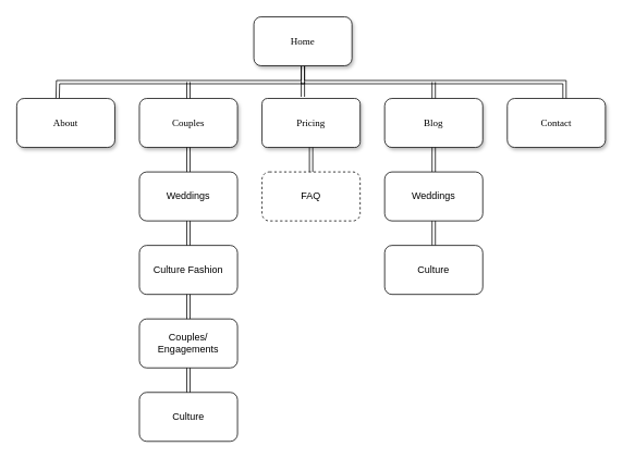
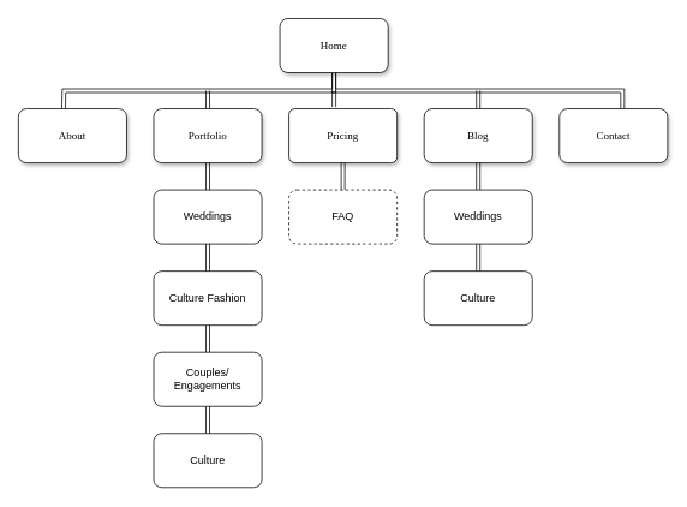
  <mxCell id="0" />
  <mxCell id="1" parent="0" />
  <mxCell id="2" style="edgeStyle=orthogonalEdgeStyle;shape=link;rounded=0;orthogonalLoop=1;jettySize=auto;html=1;exitX=0.5;exitY=1;exitDx=0;exitDy=0;" edge="1" parent="1" source="4"><mxGeometry relative="1" as="geometry"><mxPoint x="690" y="130" as="targetPoint" /><Array as="points"><mxPoint x="370" y="100" /><mxPoint x="690" y="100" /></Array></mxGeometry></mxCell>
  <mxCell id="3" style="edgeStyle=orthogonalEdgeStyle;shape=link;rounded=0;orthogonalLoop=1;jettySize=auto;html=1;exitX=0.5;exitY=1;exitDx=0;exitDy=0;" edge="1" parent="1" source="4"><mxGeometry relative="1" as="geometry"><mxPoint x="70" y="120" as="targetPoint" /></mxGeometry></mxCell>
  <mxCell id="4" value="Home" style="whiteSpace=wrap;html=1;rounded=1;shadow=1;labelBackgroundColor=none;strokeWidth=1;fontFamily=Verdana;fontSize=12;align=center;" parent="1" vertex="1"><mxGeometry x="310" y="20" width="120" height="60" as="geometry" /></mxCell>
  <mxCell id="5" value="&lt;span&gt;Contact&lt;/span&gt;" style="whiteSpace=wrap;html=1;rounded=1;shadow=1;labelBackgroundColor=none;strokeWidth=1;fontFamily=Verdana;fontSize=12;align=center;" parent="1" vertex="1"><mxGeometry x="620" y="120" width="120" height="60" as="geometry" /></mxCell>
  <mxCell id="6" value="&lt;span&gt;About&lt;/span&gt;" style="whiteSpace=wrap;html=1;rounded=1;shadow=1;labelBackgroundColor=none;strokeWidth=1;fontFamily=Verdana;fontSize=12;align=center;" parent="1" vertex="1"><mxGeometry x="20" y="120" width="120" height="60" as="geometry" /></mxCell>
- <mxCell id="7" value="&lt;span&gt;Couples&lt;/span&gt;" style="whiteSpace=wrap;html=1;rounded=1;shadow=1;labelBackgroundColor=none;strokeWidth=1;fontFamily=Verdana;fontSize=12;align=center;" parent="1" vertex="1"><mxGeometry x="170" y="120" width="120" height="60" as="geometry" /></mxCell>
+ <mxCell id="7" value="&lt;span&gt;Portfolio&lt;/span&gt;" style="whiteSpace=wrap;html=1;rounded=1;shadow=1;labelBackgroundColor=none;strokeWidth=1;fontFamily=Verdana;fontSize=12;align=center;" parent="1" vertex="1"><mxGeometry x="170" y="120" width="120" height="60" as="geometry" /></mxCell>
  <mxCell id="8" value="&lt;span&gt;Blog&lt;/span&gt;" style="whiteSpace=wrap;html=1;rounded=1;shadow=1;labelBackgroundColor=none;strokeWidth=1;fontFamily=Verdana;fontSize=12;align=center;" parent="1" vertex="1"><mxGeometry x="470" y="120" width="120" height="60" as="geometry" /></mxCell>
  <mxCell id="9" value="&lt;span&gt;Pricing&lt;/span&gt;" style="whiteSpace=wrap;html=1;rounded=1;shadow=1;labelBackgroundColor=none;strokeWidth=1;fontFamily=Verdana;fontSize=12;align=center;arcSize=11;" parent="1" vertex="1"><mxGeometry x="320" y="120" width="120" height="60" as="geometry" /></mxCell>
  <mxCell id="10" value="" style="endArrow=none;html=1;shape=link;" edge="1" parent="1"><mxGeometry width="50" height="50" relative="1" as="geometry"><mxPoint x="370" y="118" as="sourcePoint" /><mxPoint x="370" y="100" as="targetPoint" /></mxGeometry></mxCell>
  <mxCell id="11" value="" style="endArrow=none;html=1;entryX=0.5;entryY=0;entryDx=0;entryDy=0;shape=link;" edge="1" parent="1" target="8"><mxGeometry width="50" height="50" relative="1" as="geometry"><mxPoint x="530" y="100" as="sourcePoint" /><mxPoint x="350" y="150" as="targetPoint" /></mxGeometry></mxCell>
  <mxCell id="12" value="Weddings" style="rounded=1;whiteSpace=wrap;html=1;" vertex="1" parent="1"><mxGeometry x="170" y="210" width="120" height="60" as="geometry" /></mxCell>
  <mxCell id="13" value="Culture Fashion" style="rounded=1;whiteSpace=wrap;html=1;" vertex="1" parent="1"><mxGeometry x="170" y="300" width="120" height="60" as="geometry" /></mxCell>
  <mxCell id="14" value="Couples/&lt;br&gt;Engagements" style="rounded=1;whiteSpace=wrap;html=1;" vertex="1" parent="1"><mxGeometry x="170" y="390" width="120" height="60" as="geometry" /></mxCell>
  <mxCell id="15" value="" style="endArrow=none;html=1;entryX=0.5;entryY=1;entryDx=0;entryDy=0;exitX=0.5;exitY=0;exitDx=0;exitDy=0;shape=link;" edge="1" parent="1" source="12" target="7"><mxGeometry width="50" height="50" relative="1" as="geometry"><mxPoint x="320" y="400" as="sourcePoint" /><mxPoint x="370" y="350" as="targetPoint" /></mxGeometry></mxCell>
  <mxCell id="16" value="" style="endArrow=none;html=1;exitX=0.5;exitY=0;exitDx=0;exitDy=0;shape=link;" edge="1" parent="1" source="7"><mxGeometry width="50" height="50" relative="1" as="geometry"><mxPoint x="320" y="400" as="sourcePoint" /><mxPoint x="230" y="100" as="targetPoint" /></mxGeometry></mxCell>
  <mxCell id="17" value="" style="endArrow=none;html=1;entryX=0.5;entryY=1;entryDx=0;entryDy=0;exitX=0.5;exitY=0;exitDx=0;exitDy=0;shape=link;" edge="1" parent="1" source="13" target="12"><mxGeometry width="50" height="50" relative="1" as="geometry"><mxPoint x="320" y="400" as="sourcePoint" /><mxPoint x="370" y="350" as="targetPoint" /></mxGeometry></mxCell>
  <mxCell id="18" value="" style="endArrow=none;html=1;entryX=0.5;entryY=1;entryDx=0;entryDy=0;exitX=0.5;exitY=0;exitDx=0;exitDy=0;shape=link;" edge="1" parent="1" source="14" target="13"><mxGeometry width="50" height="50" relative="1" as="geometry"><mxPoint x="320" y="400" as="sourcePoint" /><mxPoint x="370" y="350" as="targetPoint" /></mxGeometry></mxCell>
  <mxCell id="19" value="Culture" style="rounded=1;whiteSpace=wrap;html=1;" vertex="1" parent="1"><mxGeometry x="170" y="480" width="120" height="60" as="geometry" /></mxCell>
  <mxCell id="20" value="" style="endArrow=none;html=1;entryX=0.5;entryY=1;entryDx=0;entryDy=0;exitX=0.5;exitY=0;exitDx=0;exitDy=0;shape=link;" edge="1" parent="1" source="19" target="14"><mxGeometry width="50" height="50" relative="1" as="geometry"><mxPoint x="320" y="400" as="sourcePoint" /><mxPoint x="370" y="350" as="targetPoint" /></mxGeometry></mxCell>
  <mxCell id="21" value="FAQ" style="rounded=1;whiteSpace=wrap;html=1;dashed=1;" vertex="1" parent="1"><mxGeometry x="320" y="210" width="120" height="60" as="geometry" /></mxCell>
  <mxCell id="22" value="" style="endArrow=none;html=1;entryX=0.5;entryY=1;entryDx=0;entryDy=0;exitX=0.5;exitY=0;exitDx=0;exitDy=0;shape=link;" edge="1" parent="1" source="21" target="9"><mxGeometry width="50" height="50" relative="1" as="geometry"><mxPoint x="320" y="300" as="sourcePoint" /><mxPoint x="370" y="250" as="targetPoint" /></mxGeometry></mxCell>
  <mxCell id="23" value="" style="endArrow=none;html=1;entryX=0.5;entryY=1;entryDx=0;entryDy=0;exitX=0.5;exitY=0;exitDx=0;exitDy=0;shape=link;" edge="1" parent="1" source="24" target="8"><mxGeometry width="50" height="50" relative="1" as="geometry"><mxPoint x="530" y="200" as="sourcePoint" /><mxPoint x="370" y="250" as="targetPoint" /></mxGeometry></mxCell>
  <mxCell id="24" value="Weddings" style="rounded=1;whiteSpace=wrap;html=1;" vertex="1" parent="1"><mxGeometry x="470" y="210" width="120" height="60" as="geometry" /></mxCell>
  <mxCell id="25" value="" style="endArrow=none;html=1;entryX=0.5;entryY=1;entryDx=0;entryDy=0;exitX=0.5;exitY=0;exitDx=0;exitDy=0;shape=link;" edge="1" parent="1" source="26" target="24"><mxGeometry width="50" height="50" relative="1" as="geometry"><mxPoint x="530" y="290" as="sourcePoint" /><mxPoint x="370" y="250" as="targetPoint" /></mxGeometry></mxCell>
  <mxCell id="26" value="Culture" style="rounded=1;whiteSpace=wrap;html=1;" vertex="1" parent="1"><mxGeometry x="470" y="300" width="120" height="60" as="geometry" /></mxCell>
